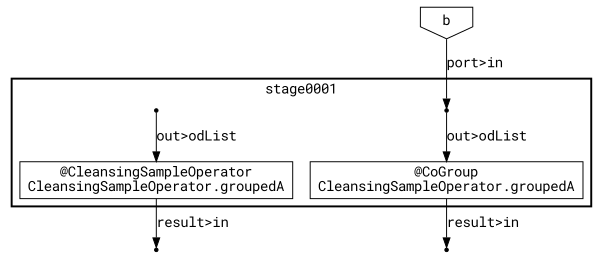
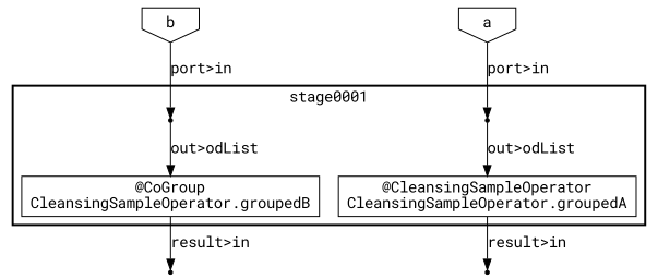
  digraph {
    fontname="Roboto Mono"
    node [fontname="Roboto Mono" shape=point]
    edge [fontname="Roboto Mono"]
    "6e008308-6489-4a0a-a8e8-9ccfbf3e19c2"
    "4a9a2d45-ae78-4fc9-a77b-0831add95b7a"
    n3 [label="@CleansingSampleOperator\nCleansingSampleOperator.groupedA" shape=box]
-   n4 [label="@CoGroup\nCleansingSampleOperator.groupedA" shape=box]
+   n4 [label="@CoGroup\nCleansingSampleOperator.groupedB" shape=box]
    "40f31370-2e6c-44ed-a6aa-cb0c924bebd2"
    "8c5ef8b3-81d2-4c80-81ee-613f2164b685"
    n7 [label=b shape=invhouse]
+   n8 [label=a shape=invhouse]
    subgraph cluster_1 {
      label=stage0001
      style=bold
      "6e008308-6489-4a0a-a8e8-9ccfbf3e19c2"
      "4a9a2d45-ae78-4fc9-a77b-0831add95b7a"
      n3
      n4
    }
    "6e008308-6489-4a0a-a8e8-9ccfbf3e19c2" -> n3 [label="out>odList"]
    "4a9a2d45-ae78-4fc9-a77b-0831add95b7a" -> n4 [label="out>odList"]
    n3 -> "40f31370-2e6c-44ed-a6aa-cb0c924bebd2" [label="result>in"]
    n4 -> "8c5ef8b3-81d2-4c80-81ee-613f2164b685" [label="result>in"]
    n7 -> "4a9a2d45-ae78-4fc9-a77b-0831add95b7a" [label="port>in"]
+   n8 -> "6e008308-6489-4a0a-a8e8-9ccfbf3e19c2" [label="port>in"]
  }
